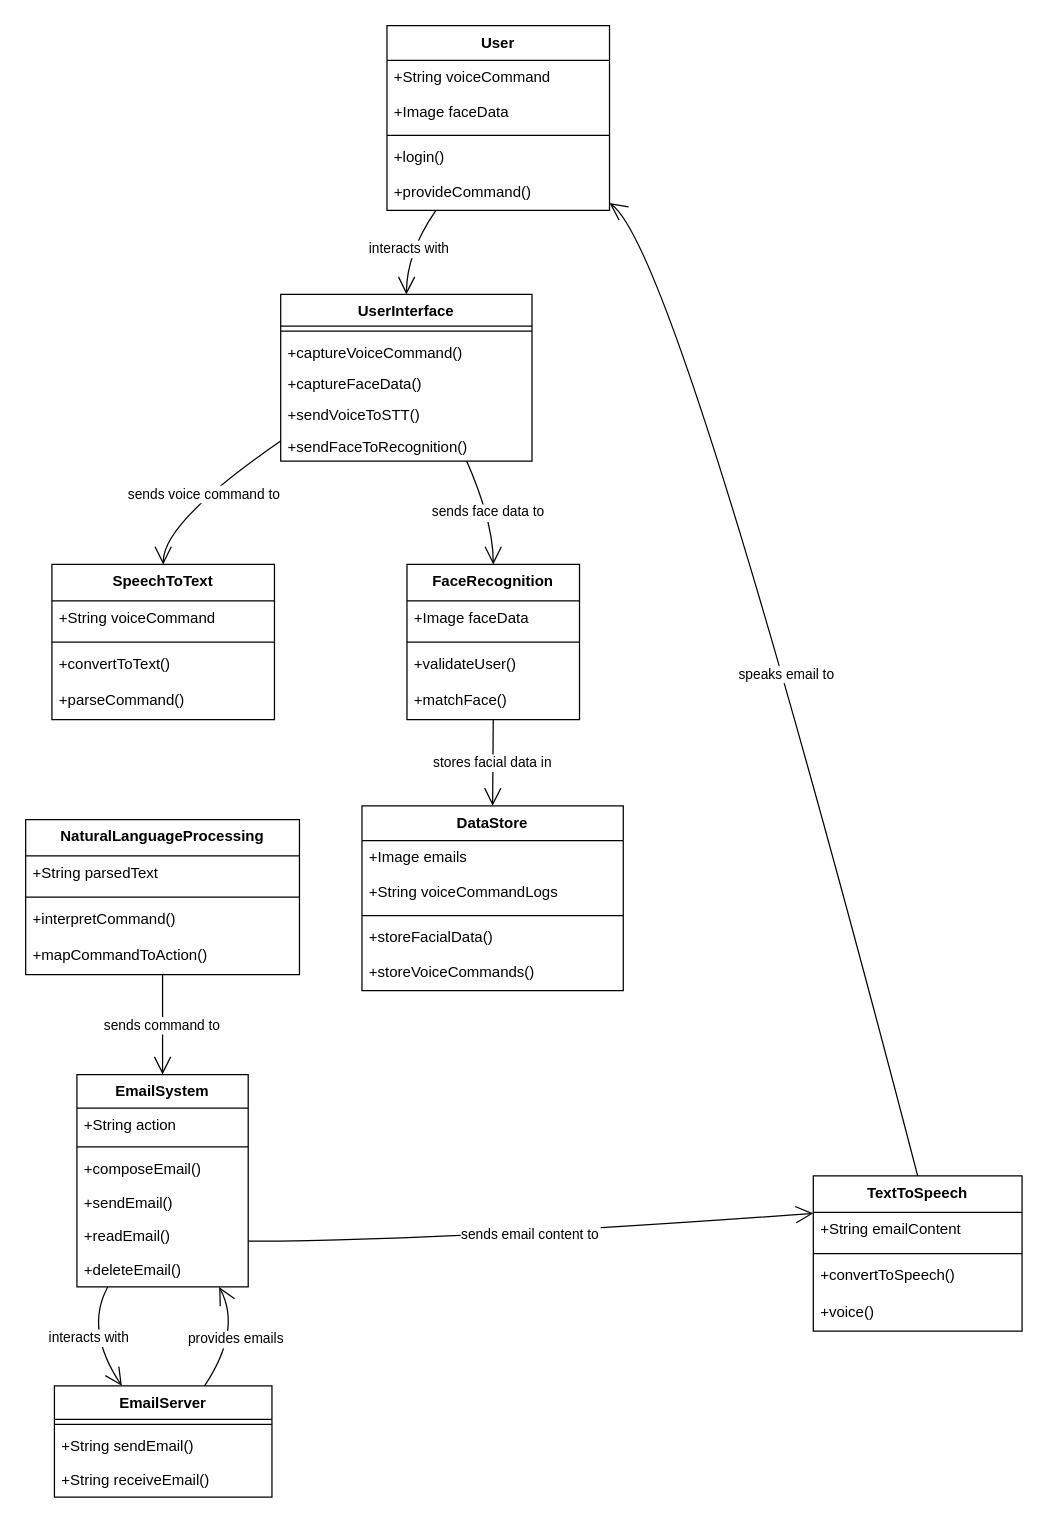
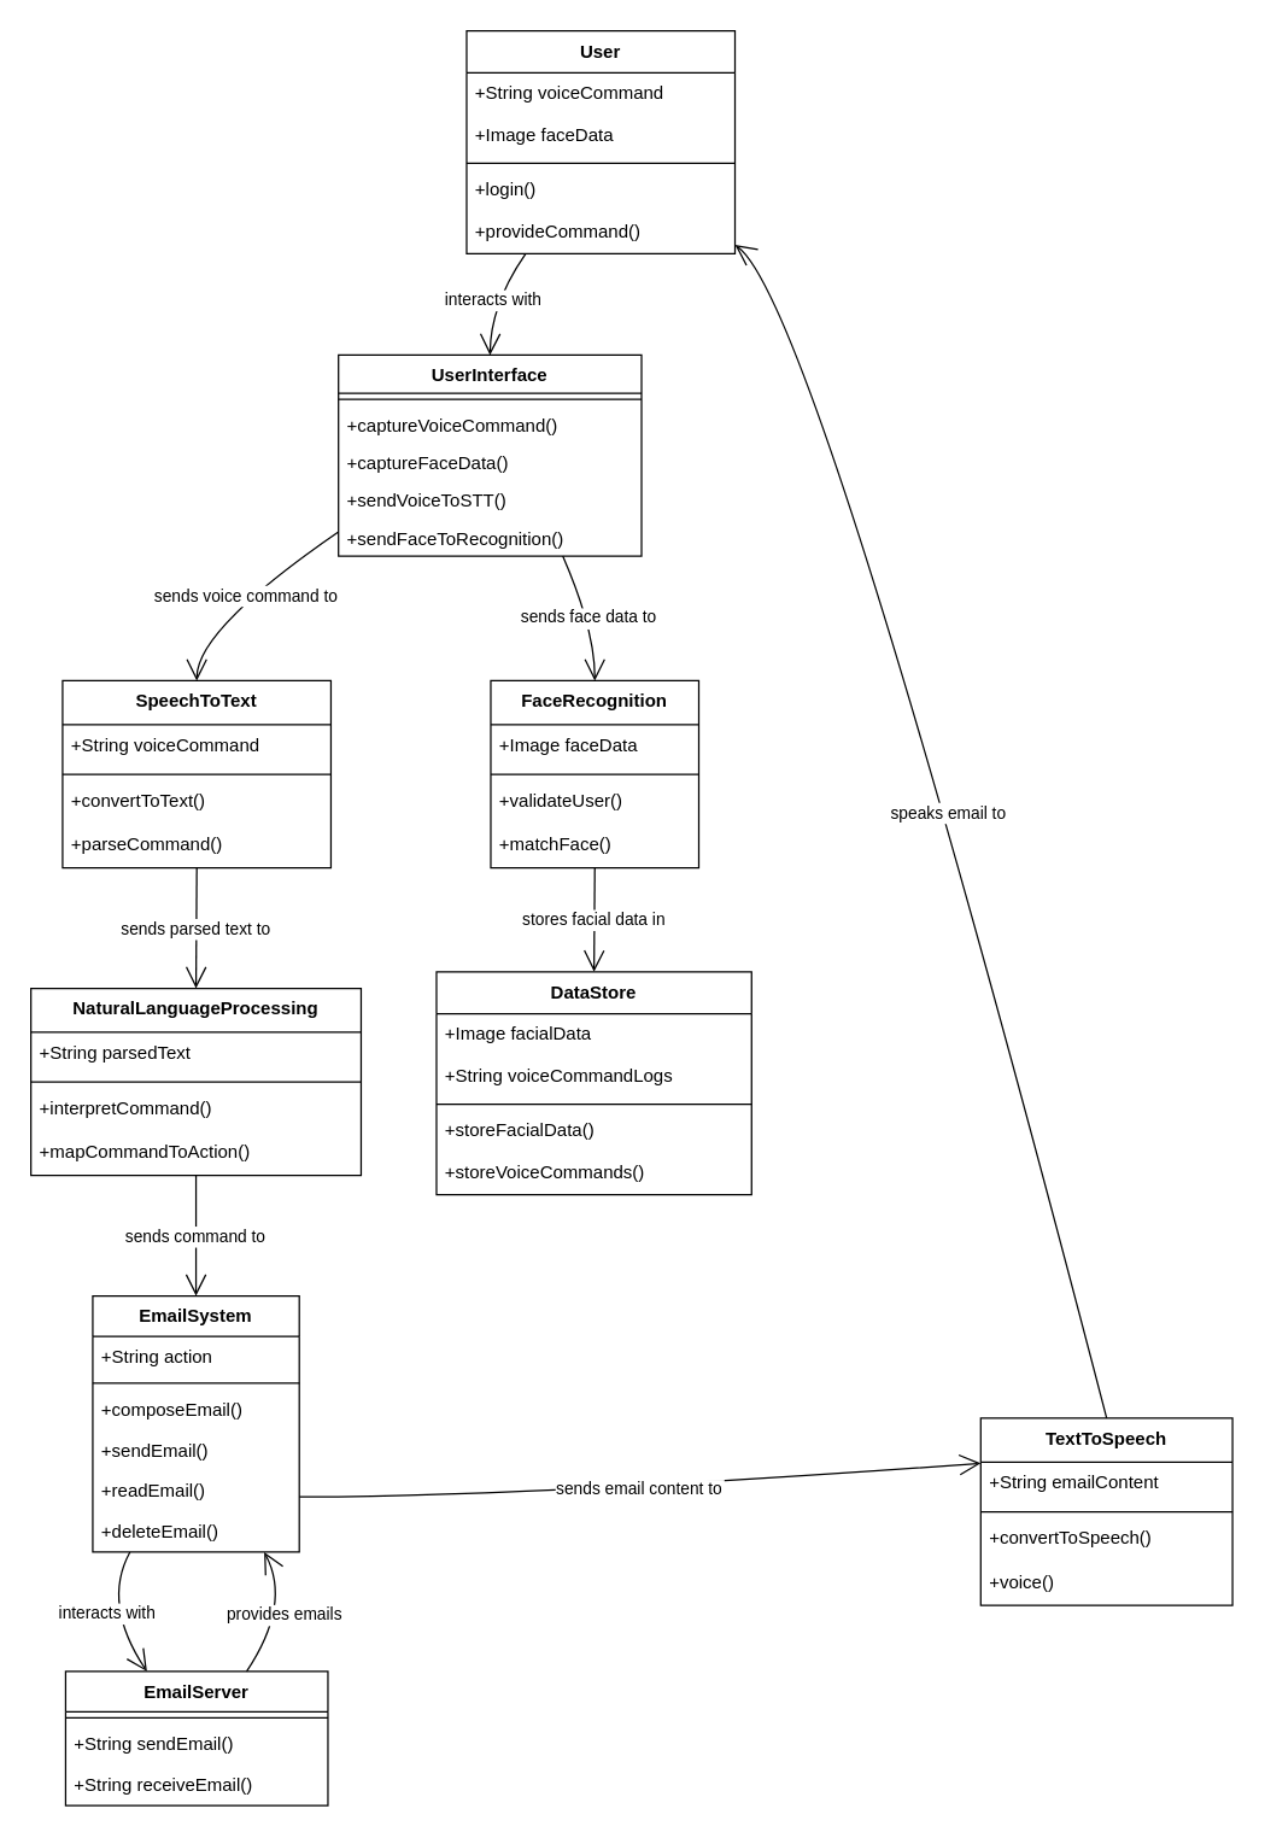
  <mxCell id="0" />
  <mxCell id="1" parent="0" />
  <mxCell id="2" value="User" style="swimlane;fontStyle=1;align=center;verticalAlign=top;childLayout=stackLayout;horizontal=1;startSize=27.8;horizontalStack=0;resizeParent=1;resizeParentMax=0;resizeLast=0;collapsible=0;marginBottom=0;" parent="1" vertex="1"><mxGeometry x="309" y="20" width="178" height="147.8" as="geometry" /></mxCell>
  <mxCell id="3" value="+String voiceCommand" style="text;strokeColor=none;fillColor=none;align=left;verticalAlign=top;spacingLeft=4;spacingRight=4;overflow=hidden;rotatable=0;points=[[0,0.5],[1,0.5]];portConstraint=eastwest;" parent="2" vertex="1"><mxGeometry y="27.8" width="178" height="28" as="geometry" /></mxCell>
  <mxCell id="4" value="+Image faceData" style="text;strokeColor=none;fillColor=none;align=left;verticalAlign=top;spacingLeft=4;spacingRight=4;overflow=hidden;rotatable=0;points=[[0,0.5],[1,0.5]];portConstraint=eastwest;" parent="2" vertex="1"><mxGeometry y="55.8" width="178" height="28" as="geometry" /></mxCell>
  <mxCell id="5" style="line;strokeWidth=1;fillColor=none;align=left;verticalAlign=middle;spacingTop=-1;spacingLeft=3;spacingRight=3;rotatable=0;labelPosition=right;points=[];portConstraint=eastwest;strokeColor=inherit;" parent="2" vertex="1"><mxGeometry y="83.8" width="178" height="8" as="geometry" /></mxCell>
  <mxCell id="6" value="+login()" style="text;strokeColor=none;fillColor=none;align=left;verticalAlign=top;spacingLeft=4;spacingRight=4;overflow=hidden;rotatable=0;points=[[0,0.5],[1,0.5]];portConstraint=eastwest;" parent="2" vertex="1"><mxGeometry y="91.8" width="178" height="28" as="geometry" /></mxCell>
  <mxCell id="7" value="+provideCommand()" style="text;strokeColor=none;fillColor=none;align=left;verticalAlign=top;spacingLeft=4;spacingRight=4;overflow=hidden;rotatable=0;points=[[0,0.5],[1,0.5]];portConstraint=eastwest;" parent="2" vertex="1"><mxGeometry y="119.8" width="178" height="28" as="geometry" /></mxCell>
  <mxCell id="8" value="UserInterface" style="swimlane;fontStyle=1;align=center;verticalAlign=top;childLayout=stackLayout;horizontal=1;startSize=25.273;horizontalStack=0;resizeParent=1;resizeParentMax=0;resizeLast=0;collapsible=0;marginBottom=0;" parent="1" vertex="1"><mxGeometry x="224" y="235" width="201" height="133.273" as="geometry" /></mxCell>
  <mxCell id="9" style="line;strokeWidth=1;fillColor=none;align=left;verticalAlign=middle;spacingTop=-1;spacingLeft=3;spacingRight=3;rotatable=0;labelPosition=right;points=[];portConstraint=eastwest;strokeColor=inherit;" parent="8" vertex="1"><mxGeometry y="25.273" width="201" height="8" as="geometry" /></mxCell>
  <mxCell id="10" value="+captureVoiceCommand()" style="text;strokeColor=none;fillColor=none;align=left;verticalAlign=top;spacingLeft=4;spacingRight=4;overflow=hidden;rotatable=0;points=[[0,0.5],[1,0.5]];portConstraint=eastwest;" parent="8" vertex="1"><mxGeometry y="33.273" width="201" height="25" as="geometry" /></mxCell>
  <mxCell id="11" value="+captureFaceData()" style="text;strokeColor=none;fillColor=none;align=left;verticalAlign=top;spacingLeft=4;spacingRight=4;overflow=hidden;rotatable=0;points=[[0,0.5],[1,0.5]];portConstraint=eastwest;" parent="8" vertex="1"><mxGeometry y="58.273" width="201" height="25" as="geometry" /></mxCell>
  <mxCell id="12" value="+sendVoiceToSTT()" style="text;strokeColor=none;fillColor=none;align=left;verticalAlign=top;spacingLeft=4;spacingRight=4;overflow=hidden;rotatable=0;points=[[0,0.5],[1,0.5]];portConstraint=eastwest;" parent="8" vertex="1"><mxGeometry y="83.273" width="201" height="25" as="geometry" /></mxCell>
  <mxCell id="13" value="+sendFaceToRecognition()" style="text;strokeColor=none;fillColor=none;align=left;verticalAlign=top;spacingLeft=4;spacingRight=4;overflow=hidden;rotatable=0;points=[[0,0.5],[1,0.5]];portConstraint=eastwest;" parent="8" vertex="1"><mxGeometry y="108.273" width="201" height="25" as="geometry" /></mxCell>
  <mxCell id="14" value="FaceRecognition" style="swimlane;fontStyle=1;align=center;verticalAlign=top;childLayout=stackLayout;horizontal=1;startSize=29.15;horizontalStack=0;resizeParent=1;resizeParentMax=0;resizeLast=0;collapsible=0;marginBottom=0;" parent="1" vertex="1"><mxGeometry x="325" y="451" width="138" height="124.15" as="geometry" /></mxCell>
  <mxCell id="15" value="+Image faceData" style="text;strokeColor=none;fillColor=none;align=left;verticalAlign=top;spacingLeft=4;spacingRight=4;overflow=hidden;rotatable=0;points=[[0,0.5],[1,0.5]];portConstraint=eastwest;" parent="14" vertex="1"><mxGeometry y="29.15" width="138" height="29" as="geometry" /></mxCell>
  <mxCell id="16" style="line;strokeWidth=1;fillColor=none;align=left;verticalAlign=middle;spacingTop=-1;spacingLeft=3;spacingRight=3;rotatable=0;labelPosition=right;points=[];portConstraint=eastwest;strokeColor=inherit;" parent="14" vertex="1"><mxGeometry y="58.15" width="138" height="8" as="geometry" /></mxCell>
  <mxCell id="17" value="+validateUser()" style="text;strokeColor=none;fillColor=none;align=left;verticalAlign=top;spacingLeft=4;spacingRight=4;overflow=hidden;rotatable=0;points=[[0,0.5],[1,0.5]];portConstraint=eastwest;" parent="14" vertex="1"><mxGeometry y="66.15" width="138" height="29" as="geometry" /></mxCell>
  <mxCell id="18" value="+matchFace()" style="text;strokeColor=none;fillColor=none;align=left;verticalAlign=top;spacingLeft=4;spacingRight=4;overflow=hidden;rotatable=0;points=[[0,0.5],[1,0.5]];portConstraint=eastwest;" parent="14" vertex="1"><mxGeometry y="95.15" width="138" height="29" as="geometry" /></mxCell>
  <mxCell id="19" value="SpeechToText" style="swimlane;fontStyle=1;align=center;verticalAlign=top;childLayout=stackLayout;horizontal=1;startSize=29.15;horizontalStack=0;resizeParent=1;resizeParentMax=0;resizeLast=0;collapsible=0;marginBottom=0;" parent="1" vertex="1"><mxGeometry x="41" y="451" width="178" height="124.15" as="geometry" /></mxCell>
  <mxCell id="20" value="+String voiceCommand" style="text;strokeColor=none;fillColor=none;align=left;verticalAlign=top;spacingLeft=4;spacingRight=4;overflow=hidden;rotatable=0;points=[[0,0.5],[1,0.5]];portConstraint=eastwest;" parent="19" vertex="1"><mxGeometry y="29.15" width="178" height="29" as="geometry" /></mxCell>
  <mxCell id="21" style="line;strokeWidth=1;fillColor=none;align=left;verticalAlign=middle;spacingTop=-1;spacingLeft=3;spacingRight=3;rotatable=0;labelPosition=right;points=[];portConstraint=eastwest;strokeColor=inherit;" parent="19" vertex="1"><mxGeometry y="58.15" width="178" height="8" as="geometry" /></mxCell>
  <mxCell id="22" value="+convertToText()" style="text;strokeColor=none;fillColor=none;align=left;verticalAlign=top;spacingLeft=4;spacingRight=4;overflow=hidden;rotatable=0;points=[[0,0.5],[1,0.5]];portConstraint=eastwest;" parent="19" vertex="1"><mxGeometry y="66.15" width="178" height="29" as="geometry" /></mxCell>
  <mxCell id="23" value="+parseCommand()" style="text;strokeColor=none;fillColor=none;align=left;verticalAlign=top;spacingLeft=4;spacingRight=4;overflow=hidden;rotatable=0;points=[[0,0.5],[1,0.5]];portConstraint=eastwest;" parent="19" vertex="1"><mxGeometry y="95.15" width="178" height="29" as="geometry" /></mxCell>
  <mxCell id="24" value="NaturalLanguageProcessing" style="swimlane;fontStyle=1;align=center;verticalAlign=top;childLayout=stackLayout;horizontal=1;startSize=29.15;horizontalStack=0;resizeParent=1;resizeParentMax=0;resizeLast=0;collapsible=0;marginBottom=0;" parent="1" vertex="1"><mxGeometry x="20" y="655" width="219" height="124.15" as="geometry" /></mxCell>
  <mxCell id="25" value="+String parsedText" style="text;strokeColor=none;fillColor=none;align=left;verticalAlign=top;spacingLeft=4;spacingRight=4;overflow=hidden;rotatable=0;points=[[0,0.5],[1,0.5]];portConstraint=eastwest;" parent="24" vertex="1"><mxGeometry y="29.15" width="219" height="29" as="geometry" /></mxCell>
  <mxCell id="26" style="line;strokeWidth=1;fillColor=none;align=left;verticalAlign=middle;spacingTop=-1;spacingLeft=3;spacingRight=3;rotatable=0;labelPosition=right;points=[];portConstraint=eastwest;strokeColor=inherit;" parent="24" vertex="1"><mxGeometry y="58.15" width="219" height="8" as="geometry" /></mxCell>
  <mxCell id="27" value="+interpretCommand()" style="text;strokeColor=none;fillColor=none;align=left;verticalAlign=top;spacingLeft=4;spacingRight=4;overflow=hidden;rotatable=0;points=[[0,0.5],[1,0.5]];portConstraint=eastwest;" parent="24" vertex="1"><mxGeometry y="66.15" width="219" height="29" as="geometry" /></mxCell>
  <mxCell id="28" value="+mapCommandToAction()" style="text;strokeColor=none;fillColor=none;align=left;verticalAlign=top;spacingLeft=4;spacingRight=4;overflow=hidden;rotatable=0;points=[[0,0.5],[1,0.5]];portConstraint=eastwest;" parent="24" vertex="1"><mxGeometry y="95.15" width="219" height="29" as="geometry" /></mxCell>
  <mxCell id="29" value="EmailSystem" style="swimlane;fontStyle=1;align=center;verticalAlign=top;childLayout=stackLayout;horizontal=1;startSize=26.9;horizontalStack=0;resizeParent=1;resizeParentMax=0;resizeLast=0;collapsible=0;marginBottom=0;" parent="1" vertex="1"><mxGeometry x="61" y="859" width="137" height="169.9" as="geometry" /></mxCell>
  <mxCell id="30" value="+String action" style="text;strokeColor=none;fillColor=none;align=left;verticalAlign=top;spacingLeft=4;spacingRight=4;overflow=hidden;rotatable=0;points=[[0,0.5],[1,0.5]];portConstraint=eastwest;" parent="29" vertex="1"><mxGeometry y="26.9" width="137" height="27" as="geometry" /></mxCell>
  <mxCell id="31" style="line;strokeWidth=1;fillColor=none;align=left;verticalAlign=middle;spacingTop=-1;spacingLeft=3;spacingRight=3;rotatable=0;labelPosition=right;points=[];portConstraint=eastwest;strokeColor=inherit;" parent="29" vertex="1"><mxGeometry y="53.9" width="137" height="8" as="geometry" /></mxCell>
  <mxCell id="32" value="+composeEmail()" style="text;strokeColor=none;fillColor=none;align=left;verticalAlign=top;spacingLeft=4;spacingRight=4;overflow=hidden;rotatable=0;points=[[0,0.5],[1,0.5]];portConstraint=eastwest;" parent="29" vertex="1"><mxGeometry y="61.9" width="137" height="27" as="geometry" /></mxCell>
  <mxCell id="33" value="+sendEmail()" style="text;strokeColor=none;fillColor=none;align=left;verticalAlign=top;spacingLeft=4;spacingRight=4;overflow=hidden;rotatable=0;points=[[0,0.5],[1,0.5]];portConstraint=eastwest;" parent="29" vertex="1"><mxGeometry y="88.9" width="137" height="27" as="geometry" /></mxCell>
  <mxCell id="34" value="+readEmail()" style="text;strokeColor=none;fillColor=none;align=left;verticalAlign=top;spacingLeft=4;spacingRight=4;overflow=hidden;rotatable=0;points=[[0,0.5],[1,0.5]];portConstraint=eastwest;" parent="29" vertex="1"><mxGeometry y="115.9" width="137" height="27" as="geometry" /></mxCell>
  <mxCell id="35" value="+deleteEmail()" style="text;strokeColor=none;fillColor=none;align=left;verticalAlign=top;spacingLeft=4;spacingRight=4;overflow=hidden;rotatable=0;points=[[0,0.5],[1,0.5]];portConstraint=eastwest;" parent="29" vertex="1"><mxGeometry y="142.9" width="137" height="27" as="geometry" /></mxCell>
  <mxCell id="36" value="TextToSpeech" style="swimlane;fontStyle=1;align=center;verticalAlign=top;childLayout=stackLayout;horizontal=1;startSize=29.15;horizontalStack=0;resizeParent=1;resizeParentMax=0;resizeLast=0;collapsible=0;marginBottom=0;" parent="1" vertex="1"><mxGeometry x="650" y="940" width="167" height="124.15" as="geometry" /></mxCell>
  <mxCell id="37" value="+String emailContent" style="text;strokeColor=none;fillColor=none;align=left;verticalAlign=top;spacingLeft=4;spacingRight=4;overflow=hidden;rotatable=0;points=[[0,0.5],[1,0.5]];portConstraint=eastwest;" parent="36" vertex="1"><mxGeometry y="29.15" width="167" height="29" as="geometry" /></mxCell>
  <mxCell id="38" style="line;strokeWidth=1;fillColor=none;align=left;verticalAlign=middle;spacingTop=-1;spacingLeft=3;spacingRight=3;rotatable=0;labelPosition=right;points=[];portConstraint=eastwest;strokeColor=inherit;" parent="36" vertex="1"><mxGeometry y="58.15" width="167" height="8" as="geometry" /></mxCell>
  <mxCell id="39" value="+convertToSpeech()" style="text;strokeColor=none;fillColor=none;align=left;verticalAlign=top;spacingLeft=4;spacingRight=4;overflow=hidden;rotatable=0;points=[[0,0.5],[1,0.5]];portConstraint=eastwest;" parent="36" vertex="1"><mxGeometry y="66.15" width="167" height="29" as="geometry" /></mxCell>
  <mxCell id="40" value="+voice()" style="text;strokeColor=none;fillColor=none;align=left;verticalAlign=top;spacingLeft=4;spacingRight=4;overflow=hidden;rotatable=0;points=[[0,0.5],[1,0.5]];portConstraint=eastwest;" parent="36" vertex="1"><mxGeometry y="95.15" width="167" height="29" as="geometry" /></mxCell>
  <mxCell id="41" value="DataStore" style="swimlane;fontStyle=1;align=center;verticalAlign=top;childLayout=stackLayout;horizontal=1;startSize=27.8;horizontalStack=0;resizeParent=1;resizeParentMax=0;resizeLast=0;collapsible=0;marginBottom=0;" parent="1" vertex="1"><mxGeometry x="289" y="644" width="209" height="147.8" as="geometry" /></mxCell>
- <mxCell id="42" value="+Image emails" style="text;strokeColor=none;fillColor=none;align=left;verticalAlign=top;spacingLeft=4;spacingRight=4;overflow=hidden;rotatable=0;points=[[0,0.5],[1,0.5]];portConstraint=eastwest;" parent="41" vertex="1"><mxGeometry y="27.8" width="209" height="28" as="geometry" /></mxCell>
+ <mxCell id="42" value="+Image facialData" style="text;strokeColor=none;fillColor=none;align=left;verticalAlign=top;spacingLeft=4;spacingRight=4;overflow=hidden;rotatable=0;points=[[0,0.5],[1,0.5]];portConstraint=eastwest;" parent="41" vertex="1"><mxGeometry y="27.8" width="209" height="28" as="geometry" /></mxCell>
  <mxCell id="43" value="+String voiceCommandLogs" style="text;strokeColor=none;fillColor=none;align=left;verticalAlign=top;spacingLeft=4;spacingRight=4;overflow=hidden;rotatable=0;points=[[0,0.5],[1,0.5]];portConstraint=eastwest;" parent="41" vertex="1"><mxGeometry y="55.8" width="209" height="28" as="geometry" /></mxCell>
  <mxCell id="44" style="line;strokeWidth=1;fillColor=none;align=left;verticalAlign=middle;spacingTop=-1;spacingLeft=3;spacingRight=3;rotatable=0;labelPosition=right;points=[];portConstraint=eastwest;strokeColor=inherit;" parent="41" vertex="1"><mxGeometry y="83.8" width="209" height="8" as="geometry" /></mxCell>
  <mxCell id="45" value="+storeFacialData()" style="text;strokeColor=none;fillColor=none;align=left;verticalAlign=top;spacingLeft=4;spacingRight=4;overflow=hidden;rotatable=0;points=[[0,0.5],[1,0.5]];portConstraint=eastwest;" parent="41" vertex="1"><mxGeometry y="91.8" width="209" height="28" as="geometry" /></mxCell>
  <mxCell id="46" value="+storeVoiceCommands()" style="text;strokeColor=none;fillColor=none;align=left;verticalAlign=top;spacingLeft=4;spacingRight=4;overflow=hidden;rotatable=0;points=[[0,0.5],[1,0.5]];portConstraint=eastwest;" parent="41" vertex="1"><mxGeometry y="119.8" width="209" height="28" as="geometry" /></mxCell>
  <mxCell id="47" value="EmailServer" style="swimlane;fontStyle=1;align=center;verticalAlign=top;childLayout=stackLayout;horizontal=1;startSize=26.914;horizontalStack=0;resizeParent=1;resizeParentMax=0;resizeLast=0;collapsible=0;marginBottom=0;" parent="1" vertex="1"><mxGeometry x="43" y="1108" width="174" height="88.914" as="geometry" /></mxCell>
  <mxCell id="48" style="line;strokeWidth=1;fillColor=none;align=left;verticalAlign=middle;spacingTop=-1;spacingLeft=3;spacingRight=3;rotatable=0;labelPosition=right;points=[];portConstraint=eastwest;strokeColor=inherit;" parent="47" vertex="1"><mxGeometry y="26.914" width="174" height="8" as="geometry" /></mxCell>
  <mxCell id="49" value="+String sendEmail()" style="text;strokeColor=none;fillColor=none;align=left;verticalAlign=top;spacingLeft=4;spacingRight=4;overflow=hidden;rotatable=0;points=[[0,0.5],[1,0.5]];portConstraint=eastwest;" parent="47" vertex="1"><mxGeometry y="34.914" width="174" height="27" as="geometry" /></mxCell>
  <mxCell id="50" value="+String receiveEmail()" style="text;strokeColor=none;fillColor=none;align=left;verticalAlign=top;spacingLeft=4;spacingRight=4;overflow=hidden;rotatable=0;points=[[0,0.5],[1,0.5]];portConstraint=eastwest;" parent="47" vertex="1"><mxGeometry y="61.914" width="174" height="27" as="geometry" /></mxCell>
  <mxCell id="51" value="interacts with" style="curved=1;startArrow=none;endArrow=open;endSize=12;exitX=0.22;exitY=1;entryX=0.5;entryY=0;rounded=0;" parent="1" source="2" target="8" edge="1"><mxGeometry relative="1" as="geometry"><Array as="points"><mxPoint x="325" y="201" /></Array></mxGeometry></mxCell>
  <mxCell id="52" value="sends face data to" style="curved=1;startArrow=none;endArrow=open;endSize=12;exitX=0.74;exitY=1;entryX=0.5;entryY=0;rounded=0;" parent="1" source="8" target="14" edge="1"><mxGeometry relative="1" as="geometry"><Array as="points"><mxPoint x="394" y="417" /></Array></mxGeometry></mxCell>
  <mxCell id="53" value="sends voice command to" style="curved=1;startArrow=none;endArrow=open;endSize=12;exitX=0;exitY=0.88;entryX=0.5;entryY=0;rounded=0;" parent="1" source="8" target="19" edge="1"><mxGeometry relative="1" as="geometry"><Array as="points"><mxPoint x="130" y="417" /></Array></mxGeometry></mxCell>
  <mxCell id="54" value="stores facial data in" style="curved=1;startArrow=none;endArrow=open;endSize=12;exitX=0.5;exitY=1;entryX=0.5;entryY=0;rounded=0;" parent="1" source="14" target="41" edge="1"><mxGeometry relative="1" as="geometry"><Array as="points" /></mxGeometry></mxCell>
+ <mxCell id="55" value="sends parsed text to" style="curved=1;startArrow=none;endArrow=open;endSize=12;exitX=0.5;exitY=1;entryX=0.5;entryY=0;rounded=0;" parent="1" source="19" target="24" edge="1"><mxGeometry relative="1" as="geometry"><Array as="points" /></mxGeometry></mxCell>
  <mxCell id="56" value="sends command to" style="curved=1;startArrow=none;endArrow=open;endSize=12;exitX=0.5;exitY=1;entryX=0.5;entryY=0;rounded=0;" parent="1" source="24" target="29" edge="1"><mxGeometry relative="1" as="geometry"><Array as="points" /></mxGeometry></mxCell>
  <mxCell id="57" value="interacts with" style="curved=1;startArrow=none;endArrow=open;endSize=12;exitX=0.18;exitY=1;entryX=0.31;entryY=0;rounded=0;" parent="1" source="29" target="47" edge="1"><mxGeometry relative="1" as="geometry"><Array as="points"><mxPoint x="67" y="1063" /></Array></mxGeometry></mxCell>
  <mxCell id="58" value="sends email content to" style="curved=1;startArrow=none;endArrow=open;endSize=12;exitX=1;exitY=0.71;entryX=0;entryY=0.14;rounded=0;" parent="1" edge="1"><mxGeometry relative="1" as="geometry"><Array as="points"><mxPoint x="350" y="992" /></Array><mxPoint x="198" y="992.249" as="sourcePoint" /><mxPoint x="650" y="970.001" as="targetPoint" /></mxGeometry></mxCell>
  <mxCell id="59" value="speaks email to" style="curved=1;startArrow=none;endArrow=open;endSize=12;exitX=0.5;exitY=0;entryX=1;entryY=0.96;rounded=0;" parent="1" source="36" target="2" edge="1"><mxGeometry relative="1" as="geometry"><Array as="points"><mxPoint x="541" y="201" /></Array></mxGeometry></mxCell>
  <mxCell id="60" value="provides emails" style="curved=1;startArrow=none;endArrow=open;endSize=12;exitX=0.69;exitY=0;entryX=0.83;entryY=1;rounded=0;" parent="1" source="47" target="29" edge="1"><mxGeometry relative="1" as="geometry"><Array as="points"><mxPoint x="193" y="1063" /></Array></mxGeometry></mxCell>
